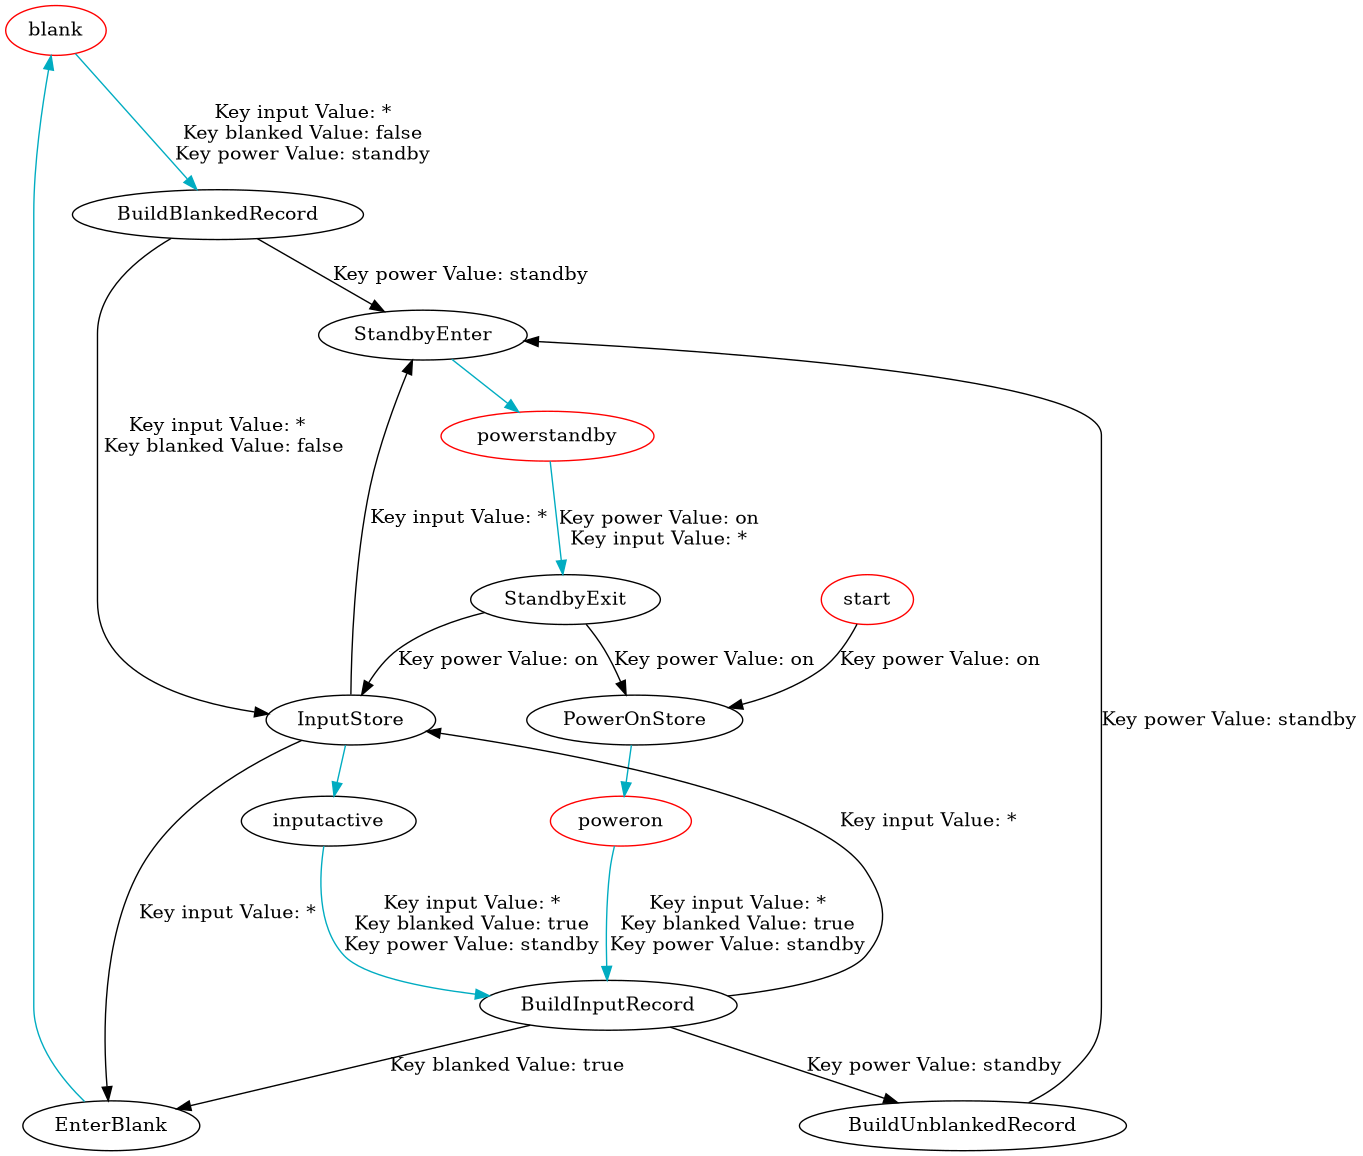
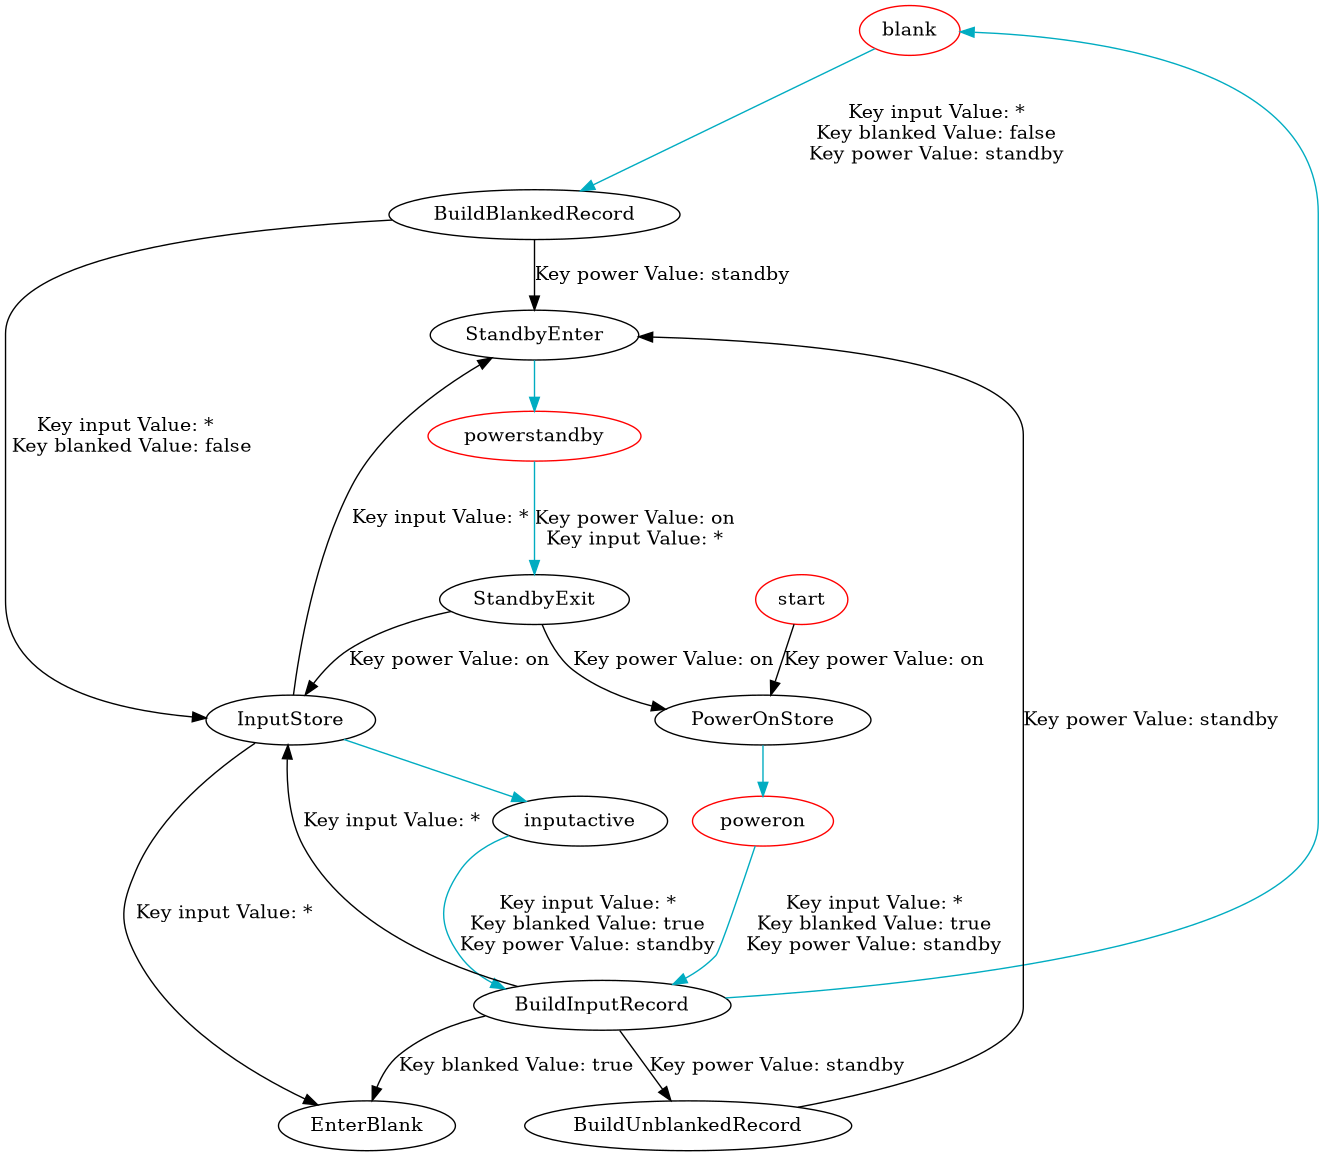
  digraph {
    blank [color="#FF0000"]
    BuildBlankedRecord
    EnterBlank
    StandbyEnter
    InputStore
    powerstandby [color="#FF0000"]
    inputactive [color=black]
    StandbyExit
    PowerOnStore
    poweron [color="#FF0000"]
    BuildInputRecord
    BuildUnblankedRecord
    start [color="#FF0000"]
    blank -> BuildBlankedRecord [color="#00acc1" label="\nKey input Value: *\nKey blanked Value: false\nKey power Value: standby"]
    BuildBlankedRecord -> StandbyEnter [label="Key power Value: standby"]
    BuildBlankedRecord -> InputStore [label="Key input Value: * \n Key blanked Value: false"]
-   EnterBlank -> blank [color="#00acc1"]
+   BuildInputRecord -> blank [color="#00acc1"]
    StandbyEnter -> powerstandby [color="#00acc1"]
    InputStore -> EnterBlank [label="Key input Value: *"]
    InputStore -> StandbyEnter [label="Key input Value: *"]
    InputStore -> inputactive [color="#00acc1"]
    powerstandby -> StandbyExit [color="#00acc1" label="\nKey power Value: on\nKey input Value: *"]
    inputactive -> BuildInputRecord [color="#00acc1" label="\nKey input Value: *\nKey blanked Value: true\nKey power Value: standby"]
    StandbyExit -> InputStore [label="Key power Value: on"]
    StandbyExit -> PowerOnStore [label="Key power Value: on"]
    PowerOnStore -> poweron [color="#00acc1"]
    poweron -> BuildInputRecord [color="#00acc1" label="\nKey input Value: *\nKey blanked Value: true\nKey power Value: standby"]
    BuildInputRecord -> EnterBlank [label="Key blanked Value: true"]
    BuildInputRecord -> InputStore [label="Key input Value: *"]
    BuildInputRecord -> BuildUnblankedRecord [label="Key power Value: standby"]
    BuildUnblankedRecord -> StandbyEnter [label="Key power Value: standby"]
    start -> PowerOnStore [label="Key power Value: on"]
  }
